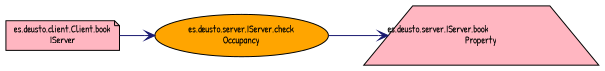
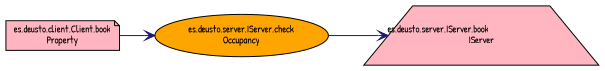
  digraph {
    fontname="Patrick Hand"
    rankdir=LR
    node [color=black fillcolor=lightpink fontname="Patrick Hand" fontsize=10 style=filled]
    edge [arrowhead=vee color=midnightblue fontname="Patrick Hand" fontsize=10 labelfontname=Helvetica labelfontsize=10 style=solid]
-   n1 [fontcolor=black height=0.2 label="es.deusto.client.Client.book\lIServer" shape=note width=0.4]
+   n1 [fontcolor=black height=0.2 label="es.deusto.client.Client.book\lProperty" shape=note width=0.4]
    n2 [fillcolor=orange height=0.2 label="es.deusto.server.IServer.check\lOccupancy" shape=ellipse width=0.4]
-   n3 [height=0.2 label="es.deusto.server.IServer.book\lProperty" shape=trapezium width=0.4]
+   n3 [height=0.2 label="es.deusto.server.IServer.book\lIServer" shape=trapezium width=0.4]
    n1 -> n2
    n2 -> n3
  }
